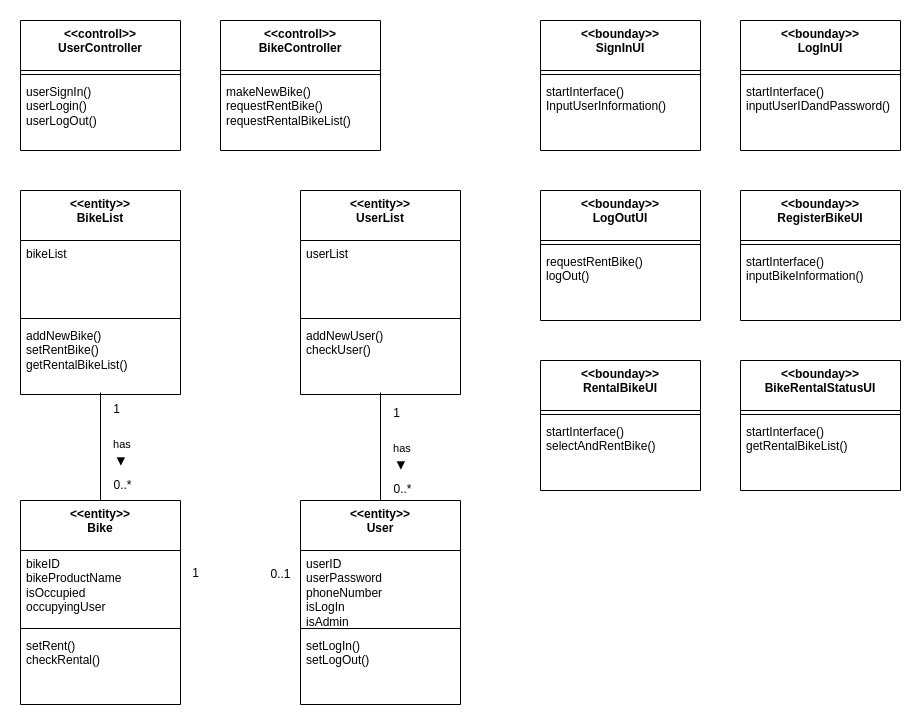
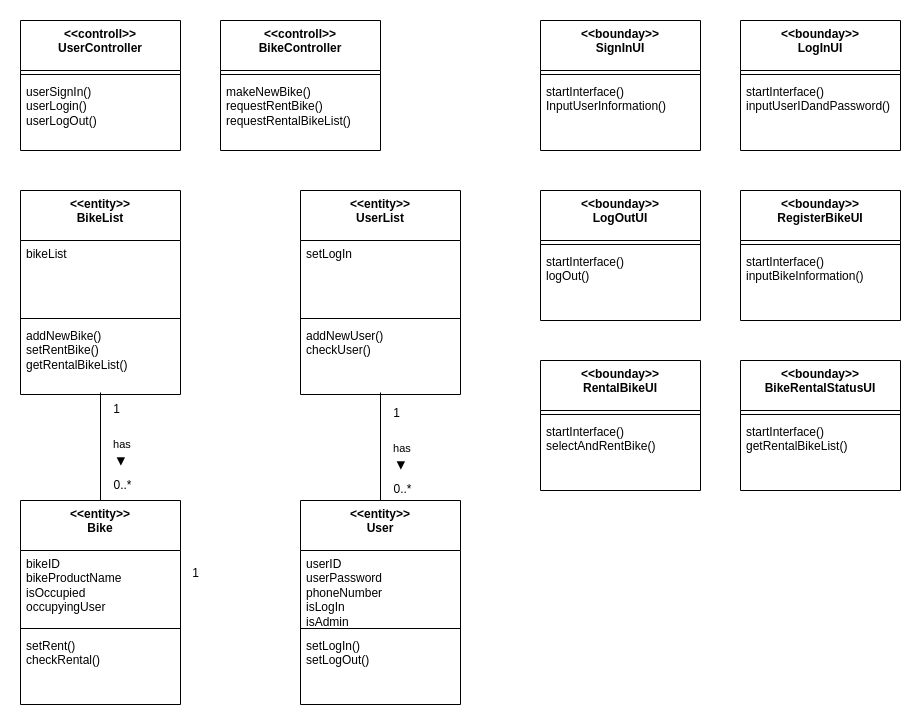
  <mxCell id="0" />
  <mxCell id="1" parent="0" />
  <mxCell id="2" value="&amp;lt;&amp;lt;controll&amp;gt;&amp;gt;&lt;div&gt;&lt;div&gt;&lt;div&gt;UserController&lt;/div&gt;&lt;/div&gt;&lt;/div&gt;" style="swimlane;fontStyle=1;align=center;verticalAlign=top;childLayout=stackLayout;horizontal=1;startSize=50;horizontalStack=0;resizeParent=1;resizeParentMax=0;resizeLast=0;collapsible=1;marginBottom=0;whiteSpace=wrap;html=1;" parent="1" vertex="1"><mxGeometry x="20" y="20" width="160" height="130" as="geometry"><mxRectangle x="50" y="40" width="110" height="60" as="alternateBounds" /></mxGeometry></mxCell>
  <mxCell id="3" value="" style="line;strokeWidth=1;fillColor=none;align=left;verticalAlign=middle;spacingTop=-1;spacingLeft=3;spacingRight=3;rotatable=0;labelPosition=right;points=[];portConstraint=eastwest;strokeColor=inherit;" parent="2" vertex="1"><mxGeometry y="50" width="160" height="8" as="geometry" /></mxCell>
  <mxCell id="4" value="userSignIn()&lt;div&gt;userLogin()&lt;/div&gt;&lt;div&gt;userLogOut()&lt;/div&gt;" style="text;strokeColor=none;fillColor=none;align=left;verticalAlign=top;spacingLeft=4;spacingRight=4;overflow=hidden;rotatable=0;points=[[0,0.5],[1,0.5]];portConstraint=eastwest;whiteSpace=wrap;html=1;" parent="2" vertex="1"><mxGeometry y="58" width="160" height="72" as="geometry" /></mxCell>
  <mxCell id="5" value="&amp;lt;&amp;lt;controll&amp;gt;&amp;gt;&lt;div&gt;&lt;div&gt;&lt;div&gt;BikeController&lt;/div&gt;&lt;/div&gt;&lt;/div&gt;" style="swimlane;fontStyle=1;align=center;verticalAlign=top;childLayout=stackLayout;horizontal=1;startSize=50;horizontalStack=0;resizeParent=1;resizeParentMax=0;resizeLast=0;collapsible=1;marginBottom=0;whiteSpace=wrap;html=1;" parent="1" vertex="1"><mxGeometry x="220" y="20" width="160" height="130" as="geometry"><mxRectangle x="50" y="40" width="110" height="60" as="alternateBounds" /></mxGeometry></mxCell>
  <mxCell id="6" value="" style="line;strokeWidth=1;fillColor=none;align=left;verticalAlign=middle;spacingTop=-1;spacingLeft=3;spacingRight=3;rotatable=0;labelPosition=right;points=[];portConstraint=eastwest;strokeColor=inherit;" parent="5" vertex="1"><mxGeometry y="50" width="160" height="8" as="geometry" /></mxCell>
  <mxCell id="7" value="makeNewBike()&lt;div&gt;requestRentBike()&lt;/div&gt;&lt;div&gt;requestRentalBikeList()&lt;/div&gt;" style="text;strokeColor=none;fillColor=none;align=left;verticalAlign=top;spacingLeft=4;spacingRight=4;overflow=hidden;rotatable=0;points=[[0,0.5],[1,0.5]];portConstraint=eastwest;whiteSpace=wrap;html=1;" parent="5" vertex="1"><mxGeometry y="58" width="160" height="72" as="geometry" /></mxCell>
  <mxCell id="8" value="&amp;lt;&amp;lt;bounday&amp;gt;&amp;gt;&lt;div&gt;&lt;div&gt;&lt;div&gt;SignInUI&lt;/div&gt;&lt;/div&gt;&lt;/div&gt;" style="swimlane;fontStyle=1;align=center;verticalAlign=top;childLayout=stackLayout;horizontal=1;startSize=50;horizontalStack=0;resizeParent=1;resizeParentMax=0;resizeLast=0;collapsible=1;marginBottom=0;whiteSpace=wrap;html=1;" parent="1" vertex="1"><mxGeometry x="540" y="20" width="160" height="130" as="geometry"><mxRectangle x="50" y="40" width="110" height="60" as="alternateBounds" /></mxGeometry></mxCell>
  <mxCell id="9" value="" style="line;strokeWidth=1;fillColor=none;align=left;verticalAlign=middle;spacingTop=-1;spacingLeft=3;spacingRight=3;rotatable=0;labelPosition=right;points=[];portConstraint=eastwest;strokeColor=inherit;" parent="8" vertex="1"><mxGeometry y="50" width="160" height="8" as="geometry" /></mxCell>
  <mxCell id="10" value="&lt;div&gt;startInterface()&lt;/div&gt;InputUserInformation()" style="text;strokeColor=none;fillColor=none;align=left;verticalAlign=top;spacingLeft=4;spacingRight=4;overflow=hidden;rotatable=0;points=[[0,0.5],[1,0.5]];portConstraint=eastwest;whiteSpace=wrap;html=1;" parent="8" vertex="1"><mxGeometry y="58" width="160" height="72" as="geometry" /></mxCell>
  <mxCell id="11" value="&amp;lt;&amp;lt;bounday&amp;gt;&amp;gt;&lt;div&gt;&lt;div&gt;&lt;div&gt;LogInUI&lt;/div&gt;&lt;/div&gt;&lt;/div&gt;" style="swimlane;fontStyle=1;align=center;verticalAlign=top;childLayout=stackLayout;horizontal=1;startSize=50;horizontalStack=0;resizeParent=1;resizeParentMax=0;resizeLast=0;collapsible=1;marginBottom=0;whiteSpace=wrap;html=1;" parent="1" vertex="1"><mxGeometry x="740" y="20" width="160" height="130" as="geometry"><mxRectangle x="50" y="40" width="110" height="60" as="alternateBounds" /></mxGeometry></mxCell>
  <mxCell id="12" value="" style="line;strokeWidth=1;fillColor=none;align=left;verticalAlign=middle;spacingTop=-1;spacingLeft=3;spacingRight=3;rotatable=0;labelPosition=right;points=[];portConstraint=eastwest;strokeColor=inherit;" parent="11" vertex="1"><mxGeometry y="50" width="160" height="8" as="geometry" /></mxCell>
  <mxCell id="13" value="&lt;div&gt;startInterface()&lt;/div&gt;inputUserIDandPassword()" style="text;strokeColor=none;fillColor=none;align=left;verticalAlign=top;spacingLeft=4;spacingRight=4;overflow=hidden;rotatable=0;points=[[0,0.5],[1,0.5]];portConstraint=eastwest;whiteSpace=wrap;html=1;" parent="11" vertex="1"><mxGeometry y="58" width="160" height="72" as="geometry" /></mxCell>
  <mxCell id="14" value="&amp;lt;&amp;lt;bounday&amp;gt;&amp;gt;&lt;div&gt;&lt;div&gt;&lt;div&gt;BikeRentalStatusUI&lt;/div&gt;&lt;/div&gt;&lt;/div&gt;" style="swimlane;fontStyle=1;align=center;verticalAlign=top;childLayout=stackLayout;horizontal=1;startSize=50;horizontalStack=0;resizeParent=1;resizeParentMax=0;resizeLast=0;collapsible=1;marginBottom=0;whiteSpace=wrap;html=1;" parent="1" vertex="1"><mxGeometry x="740" y="360" width="160" height="130" as="geometry"><mxRectangle x="50" y="40" width="110" height="60" as="alternateBounds" /></mxGeometry></mxCell>
  <mxCell id="15" value="" style="line;strokeWidth=1;fillColor=none;align=left;verticalAlign=middle;spacingTop=-1;spacingLeft=3;spacingRight=3;rotatable=0;labelPosition=right;points=[];portConstraint=eastwest;strokeColor=inherit;" parent="14" vertex="1"><mxGeometry y="50" width="160" height="8" as="geometry" /></mxCell>
  <mxCell id="16" value="&lt;div&gt;startInterface()&lt;/div&gt;getRentalBikeList()" style="text;strokeColor=none;fillColor=none;align=left;verticalAlign=top;spacingLeft=4;spacingRight=4;overflow=hidden;rotatable=0;points=[[0,0.5],[1,0.5]];portConstraint=eastwest;whiteSpace=wrap;html=1;" parent="14" vertex="1"><mxGeometry y="58" width="160" height="72" as="geometry" /></mxCell>
  <mxCell id="17" value="&amp;lt;&amp;lt;bounday&amp;gt;&amp;gt;&lt;div&gt;LogOutUI&lt;/div&gt;" style="swimlane;fontStyle=1;align=center;verticalAlign=top;childLayout=stackLayout;horizontal=1;startSize=50;horizontalStack=0;resizeParent=1;resizeParentMax=0;resizeLast=0;collapsible=1;marginBottom=0;whiteSpace=wrap;html=1;" parent="1" vertex="1"><mxGeometry x="540" y="190" width="160" height="130" as="geometry"><mxRectangle x="50" y="40" width="110" height="60" as="alternateBounds" /></mxGeometry></mxCell>
  <mxCell id="18" value="" style="line;strokeWidth=1;fillColor=none;align=left;verticalAlign=middle;spacingTop=-1;spacingLeft=3;spacingRight=3;rotatable=0;labelPosition=right;points=[];portConstraint=eastwest;strokeColor=inherit;" parent="17" vertex="1"><mxGeometry y="50" width="160" height="8" as="geometry" /></mxCell>
- <mxCell id="19" value="&lt;div&gt;requestRentBike()&lt;/div&gt;logOut()" style="text;strokeColor=none;fillColor=none;align=left;verticalAlign=top;spacingLeft=4;spacingRight=4;overflow=hidden;rotatable=0;points=[[0,0.5],[1,0.5]];portConstraint=eastwest;whiteSpace=wrap;html=1;" parent="17" vertex="1"><mxGeometry y="58" width="160" height="72" as="geometry" /></mxCell>
+ <mxCell id="19" value="&lt;div&gt;startInterface()&lt;/div&gt;logOut()" style="text;strokeColor=none;fillColor=none;align=left;verticalAlign=top;spacingLeft=4;spacingRight=4;overflow=hidden;rotatable=0;points=[[0,0.5],[1,0.5]];portConstraint=eastwest;whiteSpace=wrap;html=1;" parent="17" vertex="1"><mxGeometry y="58" width="160" height="72" as="geometry" /></mxCell>
  <mxCell id="20" value="&amp;lt;&amp;lt;bounday&amp;gt;&amp;gt;&lt;div&gt;&lt;div&gt;&lt;div&gt;RegisterBikeUI&lt;/div&gt;&lt;/div&gt;&lt;/div&gt;" style="swimlane;fontStyle=1;align=center;verticalAlign=top;childLayout=stackLayout;horizontal=1;startSize=50;horizontalStack=0;resizeParent=1;resizeParentMax=0;resizeLast=0;collapsible=1;marginBottom=0;whiteSpace=wrap;html=1;" parent="1" vertex="1"><mxGeometry x="740" y="190" width="160" height="130" as="geometry"><mxRectangle x="50" y="40" width="110" height="60" as="alternateBounds" /></mxGeometry></mxCell>
  <mxCell id="21" value="" style="line;strokeWidth=1;fillColor=none;align=left;verticalAlign=middle;spacingTop=-1;spacingLeft=3;spacingRight=3;rotatable=0;labelPosition=right;points=[];portConstraint=eastwest;strokeColor=inherit;" parent="20" vertex="1"><mxGeometry y="50" width="160" height="8" as="geometry" /></mxCell>
  <mxCell id="22" value="&lt;div&gt;startInterface()&lt;/div&gt;inputBikeInformation()" style="text;strokeColor=none;fillColor=none;align=left;verticalAlign=top;spacingLeft=4;spacingRight=4;overflow=hidden;rotatable=0;points=[[0,0.5],[1,0.5]];portConstraint=eastwest;whiteSpace=wrap;html=1;" parent="20" vertex="1"><mxGeometry y="58" width="160" height="72" as="geometry" /></mxCell>
  <mxCell id="23" value="&amp;lt;&amp;lt;bounday&amp;gt;&amp;gt;&lt;div&gt;&lt;div&gt;&lt;div&gt;RentalBikeUI&lt;/div&gt;&lt;/div&gt;&lt;/div&gt;" style="swimlane;fontStyle=1;align=center;verticalAlign=top;childLayout=stackLayout;horizontal=1;startSize=50;horizontalStack=0;resizeParent=1;resizeParentMax=0;resizeLast=0;collapsible=1;marginBottom=0;whiteSpace=wrap;html=1;" parent="1" vertex="1"><mxGeometry x="540" y="360" width="160" height="130" as="geometry"><mxRectangle x="50" y="40" width="110" height="60" as="alternateBounds" /></mxGeometry></mxCell>
  <mxCell id="24" value="" style="line;strokeWidth=1;fillColor=none;align=left;verticalAlign=middle;spacingTop=-1;spacingLeft=3;spacingRight=3;rotatable=0;labelPosition=right;points=[];portConstraint=eastwest;strokeColor=inherit;" parent="23" vertex="1"><mxGeometry y="50" width="160" height="8" as="geometry" /></mxCell>
  <mxCell id="25" value="&lt;div&gt;startInterface()&lt;/div&gt;selectAndRentBike()" style="text;strokeColor=none;fillColor=none;align=left;verticalAlign=top;spacingLeft=4;spacingRight=4;overflow=hidden;rotatable=0;points=[[0,0.5],[1,0.5]];portConstraint=eastwest;whiteSpace=wrap;html=1;" parent="23" vertex="1"><mxGeometry y="58" width="160" height="72" as="geometry" /></mxCell>
  <mxCell id="26" value="&amp;lt;&amp;lt;entity&amp;gt;&amp;gt;&lt;div&gt;&lt;div&gt;&lt;div&gt;User&lt;/div&gt;&lt;/div&gt;&lt;/div&gt;" style="swimlane;fontStyle=1;align=center;verticalAlign=top;childLayout=stackLayout;horizontal=1;startSize=50;horizontalStack=0;resizeParent=1;resizeParentMax=0;resizeLast=0;collapsible=1;marginBottom=0;whiteSpace=wrap;html=1;" parent="1" vertex="1"><mxGeometry x="300" y="500" width="160" height="204" as="geometry"><mxRectangle x="50" y="40" width="110" height="60" as="alternateBounds" /></mxGeometry></mxCell>
  <mxCell id="27" value="userID&lt;div&gt;userPassword&lt;/div&gt;&lt;div&gt;phoneNumber&lt;/div&gt;&lt;div&gt;isLogIn&lt;/div&gt;&lt;div&gt;isAdmin&lt;/div&gt;" style="text;strokeColor=none;fillColor=none;align=left;verticalAlign=top;spacingLeft=4;spacingRight=4;overflow=hidden;rotatable=0;points=[[0,0.5],[1,0.5]];portConstraint=eastwest;whiteSpace=wrap;html=1;" parent="26" vertex="1"><mxGeometry y="50" width="160" height="74" as="geometry" /></mxCell>
  <mxCell id="28" value="" style="line;strokeWidth=1;fillColor=none;align=left;verticalAlign=middle;spacingTop=-1;spacingLeft=3;spacingRight=3;rotatable=0;labelPosition=right;points=[];portConstraint=eastwest;strokeColor=inherit;" parent="26" vertex="1"><mxGeometry y="124" width="160" height="8" as="geometry" /></mxCell>
  <mxCell id="29" value="setLogIn()&lt;div&gt;setLogOut()&lt;/div&gt;" style="text;strokeColor=none;fillColor=none;align=left;verticalAlign=top;spacingLeft=4;spacingRight=4;overflow=hidden;rotatable=0;points=[[0,0.5],[1,0.5]];portConstraint=eastwest;whiteSpace=wrap;html=1;" parent="26" vertex="1"><mxGeometry y="132" width="160" height="72" as="geometry" /></mxCell>
  <mxCell id="30" value="&amp;lt;&amp;lt;entity&amp;gt;&amp;gt;&lt;div&gt;&lt;div&gt;&lt;div&gt;Bike&lt;/div&gt;&lt;/div&gt;&lt;/div&gt;" style="swimlane;fontStyle=1;align=center;verticalAlign=top;childLayout=stackLayout;horizontal=1;startSize=50;horizontalStack=0;resizeParent=1;resizeParentMax=0;resizeLast=0;collapsible=1;marginBottom=0;whiteSpace=wrap;html=1;" parent="1" vertex="1"><mxGeometry x="20" y="500" width="160" height="204" as="geometry"><mxRectangle x="50" y="40" width="110" height="60" as="alternateBounds" /></mxGeometry></mxCell>
  <mxCell id="31" value="bikeID&lt;div&gt;bikeProductName&lt;/div&gt;&lt;div&gt;isOccupied&lt;/div&gt;&lt;div&gt;occupyingUser&lt;/div&gt;" style="text;strokeColor=none;fillColor=none;align=left;verticalAlign=top;spacingLeft=4;spacingRight=4;overflow=hidden;rotatable=0;points=[[0,0.5],[1,0.5]];portConstraint=eastwest;whiteSpace=wrap;html=1;" parent="30" vertex="1"><mxGeometry y="50" width="160" height="74" as="geometry" /></mxCell>
  <mxCell id="32" value="" style="line;strokeWidth=1;fillColor=none;align=left;verticalAlign=middle;spacingTop=-1;spacingLeft=3;spacingRight=3;rotatable=0;labelPosition=right;points=[];portConstraint=eastwest;strokeColor=inherit;" parent="30" vertex="1"><mxGeometry y="124" width="160" height="8" as="geometry" /></mxCell>
  <mxCell id="33" value="setRent()&lt;div&gt;checkRental()&lt;/div&gt;" style="text;strokeColor=none;fillColor=none;align=left;verticalAlign=top;spacingLeft=4;spacingRight=4;overflow=hidden;rotatable=0;points=[[0,0.5],[1,0.5]];portConstraint=eastwest;whiteSpace=wrap;html=1;" parent="30" vertex="1"><mxGeometry y="132" width="160" height="72" as="geometry" /></mxCell>
  <mxCell id="34" value="&amp;lt;&amp;lt;entity&amp;gt;&amp;gt;&lt;div&gt;&lt;div&gt;&lt;div&gt;BikeList&lt;/div&gt;&lt;/div&gt;&lt;/div&gt;" style="swimlane;fontStyle=1;align=center;verticalAlign=top;childLayout=stackLayout;horizontal=1;startSize=50;horizontalStack=0;resizeParent=1;resizeParentMax=0;resizeLast=0;collapsible=1;marginBottom=0;whiteSpace=wrap;html=1;" parent="1" vertex="1"><mxGeometry x="20" y="190" width="160" height="204" as="geometry"><mxRectangle x="50" y="40" width="110" height="60" as="alternateBounds" /></mxGeometry></mxCell>
  <mxCell id="35" value="bikeList" style="text;strokeColor=none;fillColor=none;align=left;verticalAlign=top;spacingLeft=4;spacingRight=4;overflow=hidden;rotatable=0;points=[[0,0.5],[1,0.5]];portConstraint=eastwest;whiteSpace=wrap;html=1;" parent="34" vertex="1"><mxGeometry y="50" width="160" height="74" as="geometry" /></mxCell>
  <mxCell id="36" value="" style="line;strokeWidth=1;fillColor=none;align=left;verticalAlign=middle;spacingTop=-1;spacingLeft=3;spacingRight=3;rotatable=0;labelPosition=right;points=[];portConstraint=eastwest;strokeColor=inherit;" parent="34" vertex="1"><mxGeometry y="124" width="160" height="8" as="geometry" /></mxCell>
  <mxCell id="37" value="addNewBike()&lt;div&gt;setRentBike()&lt;/div&gt;&lt;div&gt;getRentalBikeList()&lt;/div&gt;" style="text;strokeColor=none;fillColor=none;align=left;verticalAlign=top;spacingLeft=4;spacingRight=4;overflow=hidden;rotatable=0;points=[[0,0.5],[1,0.5]];portConstraint=eastwest;whiteSpace=wrap;html=1;" parent="34" vertex="1"><mxGeometry y="132" width="160" height="72" as="geometry" /></mxCell>
  <mxCell id="38" value="&amp;lt;&amp;lt;entity&amp;gt;&amp;gt;&lt;div&gt;&lt;div&gt;&lt;div&gt;UserList&lt;/div&gt;&lt;/div&gt;&lt;/div&gt;" style="swimlane;fontStyle=1;align=center;verticalAlign=top;childLayout=stackLayout;horizontal=1;startSize=50;horizontalStack=0;resizeParent=1;resizeParentMax=0;resizeLast=0;collapsible=1;marginBottom=0;whiteSpace=wrap;html=1;" parent="1" vertex="1"><mxGeometry x="300" y="190" width="160" height="204" as="geometry"><mxRectangle x="50" y="40" width="110" height="60" as="alternateBounds" /></mxGeometry></mxCell>
- <mxCell id="39" value="userList" style="text;strokeColor=none;fillColor=none;align=left;verticalAlign=top;spacingLeft=4;spacingRight=4;overflow=hidden;rotatable=0;points=[[0,0.5],[1,0.5]];portConstraint=eastwest;whiteSpace=wrap;html=1;" parent="38" vertex="1"><mxGeometry y="50" width="160" height="74" as="geometry" /></mxCell>
+ <mxCell id="39" value="setLogIn" style="text;strokeColor=none;fillColor=none;align=left;verticalAlign=top;spacingLeft=4;spacingRight=4;overflow=hidden;rotatable=0;points=[[0,0.5],[1,0.5]];portConstraint=eastwest;whiteSpace=wrap;html=1;" parent="38" vertex="1"><mxGeometry y="50" width="160" height="74" as="geometry" /></mxCell>
  <mxCell id="40" value="" style="line;strokeWidth=1;fillColor=none;align=left;verticalAlign=middle;spacingTop=-1;spacingLeft=3;spacingRight=3;rotatable=0;labelPosition=right;points=[];portConstraint=eastwest;strokeColor=inherit;" parent="38" vertex="1"><mxGeometry y="124" width="160" height="8" as="geometry" /></mxCell>
  <mxCell id="41" value="&lt;div&gt;addNewUser()&lt;/div&gt;checkUser()" style="text;strokeColor=none;fillColor=none;align=left;verticalAlign=top;spacingLeft=4;spacingRight=4;overflow=hidden;rotatable=0;points=[[0,0.5],[1,0.5]];portConstraint=eastwest;whiteSpace=wrap;html=1;" parent="38" vertex="1"><mxGeometry y="132" width="160" height="72" as="geometry" /></mxCell>
  <mxCell id="42" value="1" style="text;html=1;align=center;verticalAlign=middle;resizable=0;points=[];autosize=1;strokeColor=none;fillColor=none;" parent="1" vertex="1"><mxGeometry x="180" y="558" width="30" height="30" as="geometry" /></mxCell>
- <mxCell id="43" value="0..1" style="text;html=1;align=center;verticalAlign=middle;resizable=0;points=[];autosize=1;strokeColor=none;fillColor=none;" parent="1" vertex="1"><mxGeometry x="260" y="559" width="40" height="30" as="geometry" /></mxCell>
  <mxCell id="44" value="" style="endArrow=none;html=1;rounded=0;exitX=0.5;exitY=0;exitDx=0;exitDy=0;entryX=0.5;entryY=0.972;entryDx=0;entryDy=0;entryPerimeter=0;" parent="1" source="30" target="37" edge="1"><mxGeometry width="50" height="50" relative="1" as="geometry"><mxPoint x="220" y="570" as="sourcePoint" /><mxPoint x="98" y="394" as="targetPoint" /></mxGeometry></mxCell>
  <mxCell id="45" value="has&amp;nbsp;&lt;div&gt;&lt;br&gt;&lt;/div&gt;" style="edgeLabel;html=1;align=center;verticalAlign=middle;resizable=0;points=[];" parent="1" vertex="1" connectable="0"><mxGeometry x="122" y="450" as="geometry" /></mxCell>
  <mxCell id="46" value="▶︎&lt;br&gt;&lt;div&gt;&lt;br&gt;&lt;/div&gt;" style="edgeLabel;html=1;align=center;verticalAlign=middle;resizable=0;points=[];rotation=90;" parent="1" vertex="1" connectable="0"><mxGeometry x="116" y="460" as="geometry" /></mxCell>
  <mxCell id="47" value="1" style="text;html=1;align=center;verticalAlign=middle;resizable=0;points=[];autosize=1;strokeColor=none;fillColor=none;" parent="1" vertex="1"><mxGeometry x="101" y="394" width="30" height="30" as="geometry" /></mxCell>
  <mxCell id="48" value="0..*" style="text;html=1;align=center;verticalAlign=middle;resizable=0;points=[];autosize=1;strokeColor=none;fillColor=none;" parent="1" vertex="1"><mxGeometry x="102" y="470" width="40" height="30" as="geometry" /></mxCell>
  <mxCell id="49" value="" style="endArrow=none;html=1;rounded=0;exitX=0.5;exitY=0;exitDx=0;exitDy=0;entryX=0.5;entryY=0.972;entryDx=0;entryDy=0;entryPerimeter=0;" parent="1" edge="1"><mxGeometry width="50" height="50" relative="1" as="geometry"><mxPoint x="380" y="500" as="sourcePoint" /><mxPoint x="380" y="392" as="targetPoint" /></mxGeometry></mxCell>
  <mxCell id="50" value="has&amp;nbsp;&lt;div&gt;&lt;br&gt;&lt;/div&gt;" style="edgeLabel;html=1;align=center;verticalAlign=middle;resizable=0;points=[];" parent="1" vertex="1" connectable="0"><mxGeometry x="402" y="454" as="geometry" /></mxCell>
  <mxCell id="51" value="▶︎&lt;br&gt;&lt;div&gt;&lt;br&gt;&lt;/div&gt;" style="edgeLabel;html=1;align=center;verticalAlign=middle;resizable=0;points=[];rotation=90;" parent="1" vertex="1" connectable="0"><mxGeometry x="396" y="464" as="geometry" /></mxCell>
  <mxCell id="52" value="1" style="text;html=1;align=center;verticalAlign=middle;resizable=0;points=[];autosize=1;strokeColor=none;fillColor=none;" parent="1" vertex="1"><mxGeometry x="381" y="398" width="30" height="30" as="geometry" /></mxCell>
  <mxCell id="53" value="0..*" style="text;html=1;align=center;verticalAlign=middle;resizable=0;points=[];autosize=1;strokeColor=none;fillColor=none;" parent="1" vertex="1"><mxGeometry x="382" y="474" width="40" height="30" as="geometry" /></mxCell>
